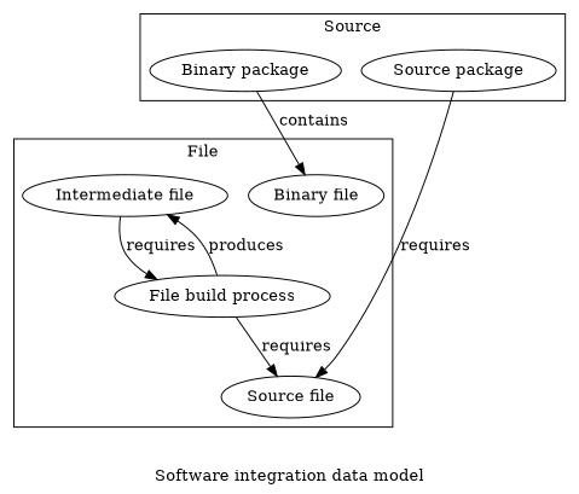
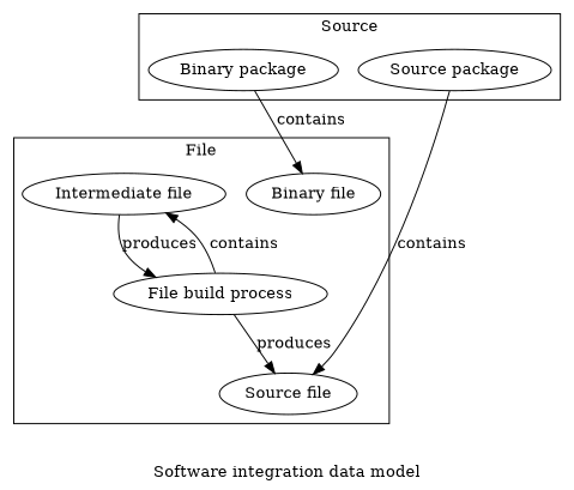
  digraph {
    label="Software integration data model"
    "Binary package"
    "Source package"
    "Binary file"
    "Intermediate file"
    "Source file"
    "File build process"
    subgraph cluster_1 {
      label=Source
      "Binary package"
      "Source package"
    }
    subgraph cluster_2 {
      label=File
      "Binary file"
      "Intermediate file"
      "Source file"
      "File build process"
    }
    "Binary package" -> "Binary file" [label=contains]
-   "Source package" -> "Source file" [label=requires]
-   "Intermediate file" -> "File build process" [label=requires]
-   "File build process" -> "Intermediate file" [label=produces]
-   "File build process" -> "Source file" [label=requires]
+   "Source package" -> "Source file" [label=contains]
+   "Intermediate file" -> "File build process" [label=produces]
+   "File build process" -> "Intermediate file" [label=contains]
+   "File build process" -> "Source file" [label=produces]
  }
